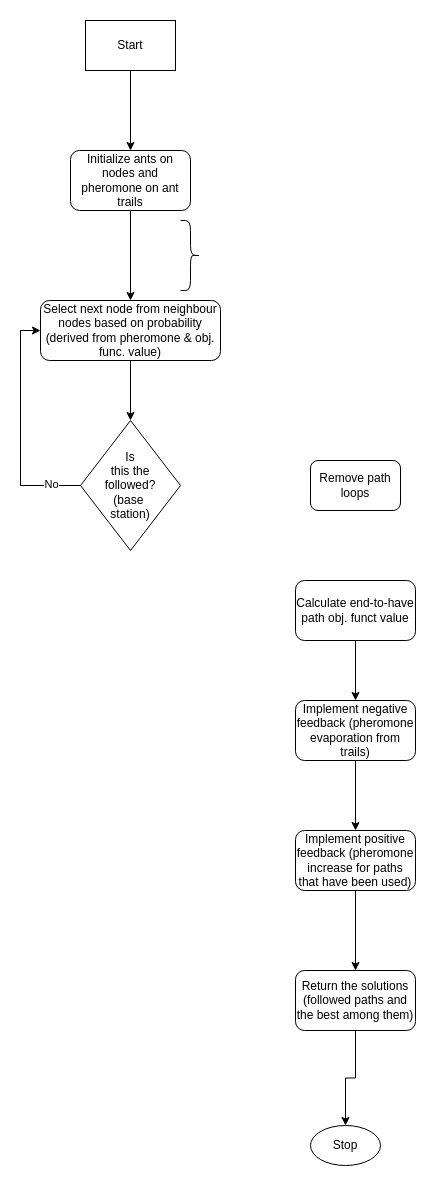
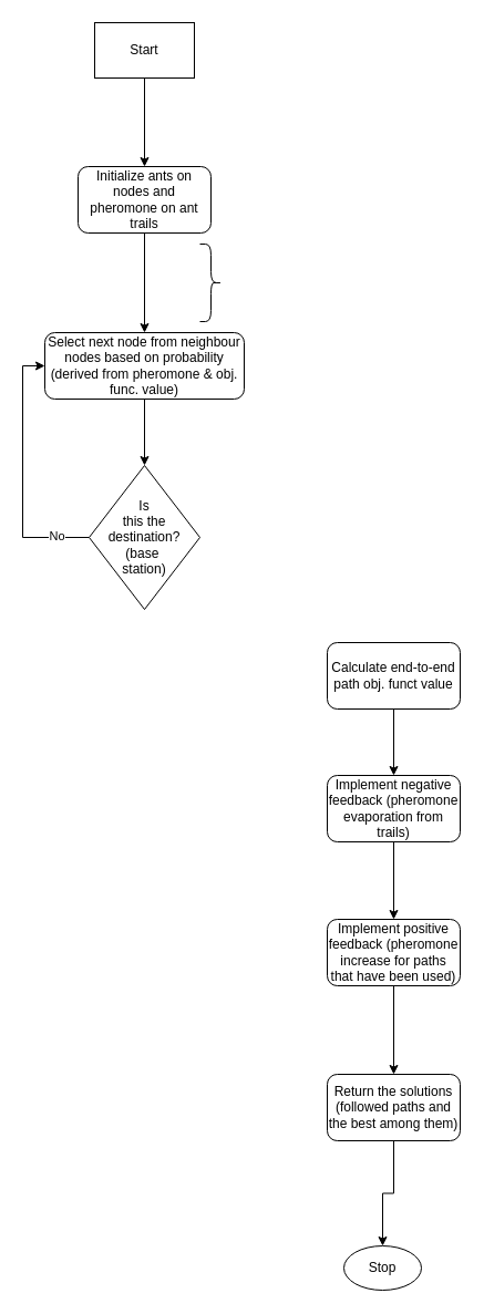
  <mxCell id="0" />
  <mxCell id="1" parent="0" />
  <mxCell id="2" value="" style="edgeStyle=orthogonalEdgeStyle;rounded=0;orthogonalLoop=1;jettySize=auto;html=1;" edge="1" parent="1" source="3" target="7"><mxGeometry relative="1" as="geometry" /></mxCell>
  <mxCell id="3" value="Initialize ants on nodes and pheromone on ant trails" style="rounded=1;whiteSpace=wrap;html=1;fontSize=12;glass=0;strokeWidth=1;shadow=0;" parent="1" vertex="1"><mxGeometry x="70" y="150" width="120" height="60" as="geometry" /></mxCell>
  <mxCell id="4" value="" style="edgeStyle=orthogonalEdgeStyle;rounded=0;orthogonalLoop=1;jettySize=auto;html=1;" edge="1" parent="1" source="5" target="3"><mxGeometry relative="1" as="geometry" /></mxCell>
  <mxCell id="5" value="Start" style="whiteSpace=wrap;html=1;rounded=0;" vertex="1" parent="1"><mxGeometry x="85" y="20" width="90" height="50" as="geometry" /></mxCell>
  <mxCell id="6" value="" style="edgeStyle=orthogonalEdgeStyle;rounded=0;orthogonalLoop=1;jettySize=auto;html=1;" edge="1" parent="1" source="7" target="11"><mxGeometry relative="1" as="geometry" /></mxCell>
  <mxCell id="7" value="Select next node from neighbour nodes based on probability (derived from pheromone &amp;amp; obj. func. value)" style="rounded=1;whiteSpace=wrap;html=1;" vertex="1" parent="1"><mxGeometry x="40" y="300" width="180" height="60" as="geometry" /></mxCell>
  <mxCell id="8" value="" style="shape=curlyBracket;whiteSpace=wrap;html=1;rounded=1;flipH=1;labelPosition=right;verticalLabelPosition=middle;align=left;verticalAlign=middle;" vertex="1" parent="1"><mxGeometry x="180" y="220" width="20" height="70" as="geometry" /></mxCell>
  <mxCell id="9" style="edgeStyle=orthogonalEdgeStyle;rounded=0;orthogonalLoop=1;jettySize=auto;html=1;entryX=0;entryY=0.5;entryDx=0;entryDy=0;exitX=0;exitY=0.5;exitDx=0;exitDy=0;" edge="1" parent="1" source="11" target="7"><mxGeometry relative="1" as="geometry"><Array as="points"><mxPoint x="20" y="485" /><mxPoint x="20" y="330" /></Array></mxGeometry></mxCell>
  <mxCell id="10" value="No" style="edgeLabel;html=1;align=center;verticalAlign=middle;resizable=0;points=[];" vertex="1" connectable="0" parent="9"><mxGeometry x="-0.743" y="-2" relative="1" as="geometry"><mxPoint as="offset" /></mxGeometry></mxCell>
- <mxCell id="11" value="Is&lt;div&gt;this the&lt;/div&gt;&lt;div&gt;followed?&lt;/div&gt;&lt;div&gt;(base&amp;nbsp;&lt;/div&gt;&lt;div&gt;station)&lt;/div&gt;" style="rhombus;whiteSpace=wrap;html=1;" vertex="1" parent="1"><mxGeometry x="80" y="420" width="100" height="130" as="geometry" /></mxCell>
- <mxCell id="12" value="Remove path loops" style="rounded=1;whiteSpace=wrap;html=1;" vertex="1" parent="1"><mxGeometry x="310" y="460" width="90" height="50" as="geometry" /></mxCell>
+ <mxCell id="11" value="Is&lt;div&gt;this the&lt;/div&gt;&lt;div&gt;destination?&lt;/div&gt;&lt;div&gt;(base&amp;nbsp;&lt;/div&gt;&lt;div&gt;station)&lt;/div&gt;" style="rhombus;whiteSpace=wrap;html=1;" vertex="1" parent="1"><mxGeometry x="80" y="420" width="100" height="130" as="geometry" /></mxCell>
  <mxCell id="13" value="" style="edgeStyle=orthogonalEdgeStyle;rounded=0;orthogonalLoop=1;jettySize=auto;html=1;" edge="1" parent="1" source="14" target="16"><mxGeometry relative="1" as="geometry" /></mxCell>
- <mxCell id="14" value="Calculate end-to-have path obj. funct value" style="rounded=1;whiteSpace=wrap;html=1;" vertex="1" parent="1"><mxGeometry x="295" y="580" width="120" height="60" as="geometry" /></mxCell>
+ <mxCell id="14" value="Calculate end-to-end path obj. funct value" style="rounded=1;whiteSpace=wrap;html=1;" vertex="1" parent="1"><mxGeometry x="295" y="580" width="120" height="60" as="geometry" /></mxCell>
  <mxCell id="15" value="" style="edgeStyle=orthogonalEdgeStyle;rounded=0;orthogonalLoop=1;jettySize=auto;html=1;" edge="1" parent="1" source="16" target="18"><mxGeometry relative="1" as="geometry" /></mxCell>
  <mxCell id="16" value="Implement negative feedback (pheromone evaporation from trails)" style="rounded=1;whiteSpace=wrap;html=1;" vertex="1" parent="1"><mxGeometry x="295" y="700" width="120" height="60" as="geometry" /></mxCell>
  <mxCell id="17" value="" style="edgeStyle=orthogonalEdgeStyle;rounded=0;orthogonalLoop=1;jettySize=auto;html=1;" edge="1" parent="1" source="18" target="20"><mxGeometry relative="1" as="geometry" /></mxCell>
  <mxCell id="18" value="Implement positive feedback (pheromone increase for paths that have been used)" style="rounded=1;whiteSpace=wrap;html=1;" vertex="1" parent="1"><mxGeometry x="295" y="830" width="120" height="60" as="geometry" /></mxCell>
  <mxCell id="19" value="" style="edgeStyle=orthogonalEdgeStyle;rounded=0;orthogonalLoop=1;jettySize=auto;html=1;" edge="1" parent="1" source="20" target="21"><mxGeometry relative="1" as="geometry" /></mxCell>
  <mxCell id="20" value="Return the solutions (followed paths and the best among them)" style="rounded=1;whiteSpace=wrap;html=1;" vertex="1" parent="1"><mxGeometry x="295" y="970" width="120" height="60" as="geometry" /></mxCell>
  <mxCell id="21" value="Stop" style="ellipse;whiteSpace=wrap;html=1;" vertex="1" parent="1"><mxGeometry x="310" y="1125" width="70" height="40" as="geometry" /></mxCell>
